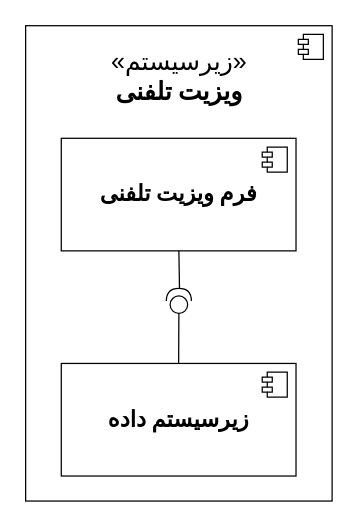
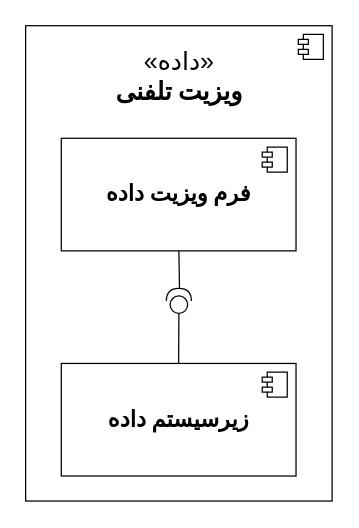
  <mxCell id="0" />
  <mxCell id="1" parent="0" />
  <mxCell id="2" value="" style="html=1;fillColor=none;gradientColor=none;fontSize=15;align=center;" vertex="1" parent="1"><mxGeometry x="20" y="20" width="245" height="380" as="geometry" /></mxCell>
  <mxCell id="3" value="" style="shape=component;jettyWidth=8;jettyHeight=4;" vertex="1" parent="2"><mxGeometry x="1" width="20" height="20" relative="1" as="geometry"><mxPoint x="-27" y="7" as="offset" /></mxGeometry></mxCell>
- <mxCell id="4" value="&lt;font style=&quot;font-size: 18px&quot; face=&quot;b titr&quot;&gt;&lt;b&gt;فرم ویزیت تلفنی&lt;br&gt;&lt;/b&gt;&lt;/font&gt;" style="html=1;fillColor=none;gradientColor=none;fontSize=15;align=center;" vertex="1" parent="2"><mxGeometry x="28.489" y="90" width="187.66" height="90" as="geometry" /></mxCell>
+ <mxCell id="4" value="&lt;font style=&quot;font-size: 18px&quot; face=&quot;b titr&quot;&gt;&lt;b&gt;فرم ویزیت داده&lt;br&gt;&lt;/b&gt;&lt;/font&gt;" style="html=1;fillColor=none;gradientColor=none;fontSize=15;align=center;" vertex="1" parent="2"><mxGeometry x="28.489" y="90" width="187.66" height="90" as="geometry" /></mxCell>
  <mxCell id="5" value="" style="shape=component;jettyWidth=8;jettyHeight=4;" vertex="1" parent="4"><mxGeometry x="1" width="20" height="20" relative="1" as="geometry"><mxPoint x="-27" y="7" as="offset" /></mxGeometry></mxCell>
- <mxCell id="6" value="&lt;font style=&quot;font-size: 20px&quot;&gt;«&lt;font style=&quot;font-size: 20px&quot; face=&quot;b nazanin&quot;&gt;زیرسیستم&lt;/font&gt;»&lt;br&gt;&lt;b&gt;&lt;font style=&quot;font-size: 20px&quot; face=&quot;b titr&quot;&gt;ویزیت تلفنی&lt;/font&gt;&lt;br&gt;&lt;/b&gt;&lt;/font&gt;" style="text;html=1;strokeColor=none;fillColor=none;align=center;verticalAlign=middle;whiteSpace=wrap;rounded=0;fontSize=15;" vertex="1" parent="2"><mxGeometry x="66.723" y="20" width="111.553" height="40" as="geometry" /></mxCell>
+ <mxCell id="6" value="&lt;font style=&quot;font-size: 20px&quot;&gt;«&lt;font style=&quot;font-size: 20px&quot; face=&quot;b nazanin&quot;&gt;داده&lt;/font&gt;»&lt;br&gt;&lt;b&gt;&lt;font style=&quot;font-size: 20px&quot; face=&quot;b titr&quot;&gt;ویزیت تلفنی&lt;/font&gt;&lt;br&gt;&lt;/b&gt;&lt;/font&gt;" style="text;html=1;strokeColor=none;fillColor=none;align=center;verticalAlign=middle;whiteSpace=wrap;rounded=0;fontSize=15;" vertex="1" parent="2"><mxGeometry x="66.723" y="20" width="111.553" height="40" as="geometry" /></mxCell>
  <mxCell id="7" value="&lt;font style=&quot;font-size: 18px&quot; face=&quot;b titr&quot;&gt;&lt;b&gt;زیرسیستم داده&lt;br&gt;&lt;/b&gt;&lt;/font&gt;" style="html=1;fillColor=none;gradientColor=none;fontSize=15;align=center;" vertex="1" parent="2"><mxGeometry x="28.489" y="270" width="187.66" height="90" as="geometry" /></mxCell>
  <mxCell id="8" value="" style="shape=component;jettyWidth=8;jettyHeight=4;" vertex="1" parent="7"><mxGeometry x="1" width="20" height="20" relative="1" as="geometry"><mxPoint x="-27" y="7" as="offset" /></mxGeometry></mxCell>
  <mxCell id="9" value="" style="shape=providedRequiredInterface;html=1;verticalLabelPosition=bottom;fillColor=none;gradientColor=none;fontSize=15;align=center;rotation=-90;" vertex="1" parent="2"><mxGeometry x="112.5" y="210" width="20" height="20" as="geometry" /></mxCell>
  <mxCell id="10" value="" style="endArrow=none;html=1;fontSize=15;exitX=0.5;exitY=0;exitDx=0;exitDy=0;entryX=0;entryY=0.5;entryDx=0;entryDy=0;entryPerimeter=0;" edge="1" parent="2" source="7" target="9"><mxGeometry width="50" height="50" relative="1" as="geometry"><mxPoint x="90" y="280" as="sourcePoint" /><mxPoint x="140" y="230" as="targetPoint" /></mxGeometry></mxCell>
  <mxCell id="11" value="" style="endArrow=none;html=1;fontSize=15;entryX=0;entryY=0.5;entryDx=0;entryDy=0;entryPerimeter=0;" edge="1" parent="2"><mxGeometry width="50" height="50" relative="1" as="geometry"><mxPoint x="123" y="210" as="sourcePoint" /><mxPoint x="122.5" y="180" as="targetPoint" /></mxGeometry></mxCell>
